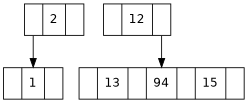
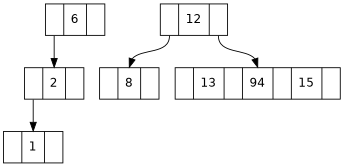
  digraph {
    fontname="DejaVu Sans"
    node [fontname="DejaVu Sans" shape=record]
    edge [fontname="DejaVu Sans" headport=f1 tailport=f0]
+   n1 [label="<f0> |<f1> 6|<f2> "]
    n2 [label="<f0> |<f1> 2|<f2> "]
    n3 [label="<f0> |<f1> 1|<f2> "]
    n4 [label="<f0> |<f1> 12|<f2> "]
+   n5 [label="<f0> |<f1> 8|<f2> "]
    n6 [label="<f0> |<f1> 13|<f2> |<f3> 94|<f4> |<f5> 15|<f6> "]
+   n1 -> n2
    n2 -> n3
+   n4 -> n5
    n4 -> n6 [headport=f3 tailport=f2]
  }
